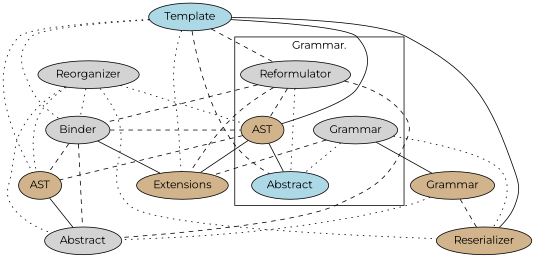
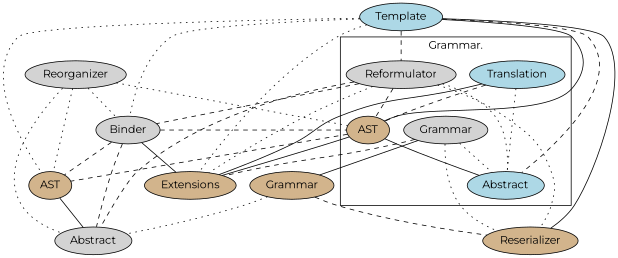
  digraph {
    fontname=Montserrat
    node [fillcolor=lightgrey fontname=Montserrat style=filled]
    edge [arrowhead=none fontname=Montserrat style=dotted]
    n1 [label=Grammar]
    n2 [fillcolor=lightblue label=Abstract]
    n3 [fillcolor=tan label=AST]
    Reformulator
+   Translation [fillcolor=lightblue]
    Extensions [fillcolor=tan]
    Grammar [fillcolor=tan]
    Reserializer [fillcolor=tan]
    AST [fillcolor=tan]
    Abstract
    Binder
    Reorganizer
    Template [fillcolor=lightblue]
    subgraph cluster_1 {
      label="Grammar."
      n1
      n2
      n3
      Reformulator
+     Translation
    }
    n1 -> n2
    n1 -> Extensions [style=dashed]
    n1 -> Grammar [style=solid]
    n1 -> Reserializer
    n3 -> n2 [style=solid]
    n3 -> Extensions [style=solid]
    n3 -> AST [style=dashed]
    Reformulator -> n2
    Reformulator -> n3 [style=dashed]
-   Reformulator -> Extensions [style=dashed]
+   Reformulator -> Extensions
    Reformulator -> Abstract [style=dashed]
    Reformulator -> Binder [style=dashed]
+   Translation -> n2
+   Translation -> n3 [style=dashed]
+   Translation -> Extensions [style=solid]
    Grammar -> Reserializer [style=dashed]
    Grammar -> Abstract
    AST -> Abstract [style=solid]
    Binder -> n3 [style=dashed]
    Binder -> Extensions [style=solid]
    Binder -> AST [style=dashed]
    Binder -> Abstract [style=dashed]
    Reorganizer -> n3
-   Reorganizer -> Reserializer
+   Reformulator -> Reserializer
    Reorganizer -> AST
    Reorganizer -> Abstract
    Reorganizer -> Binder
    Template -> n2 [style=dashed]
    Template -> n3 [style=solid]
    Template -> Reformulator [style=dashed]
    Template -> Extensions
    Template -> Reserializer [style=solid]
    Template -> AST
    Template -> Binder
  }
